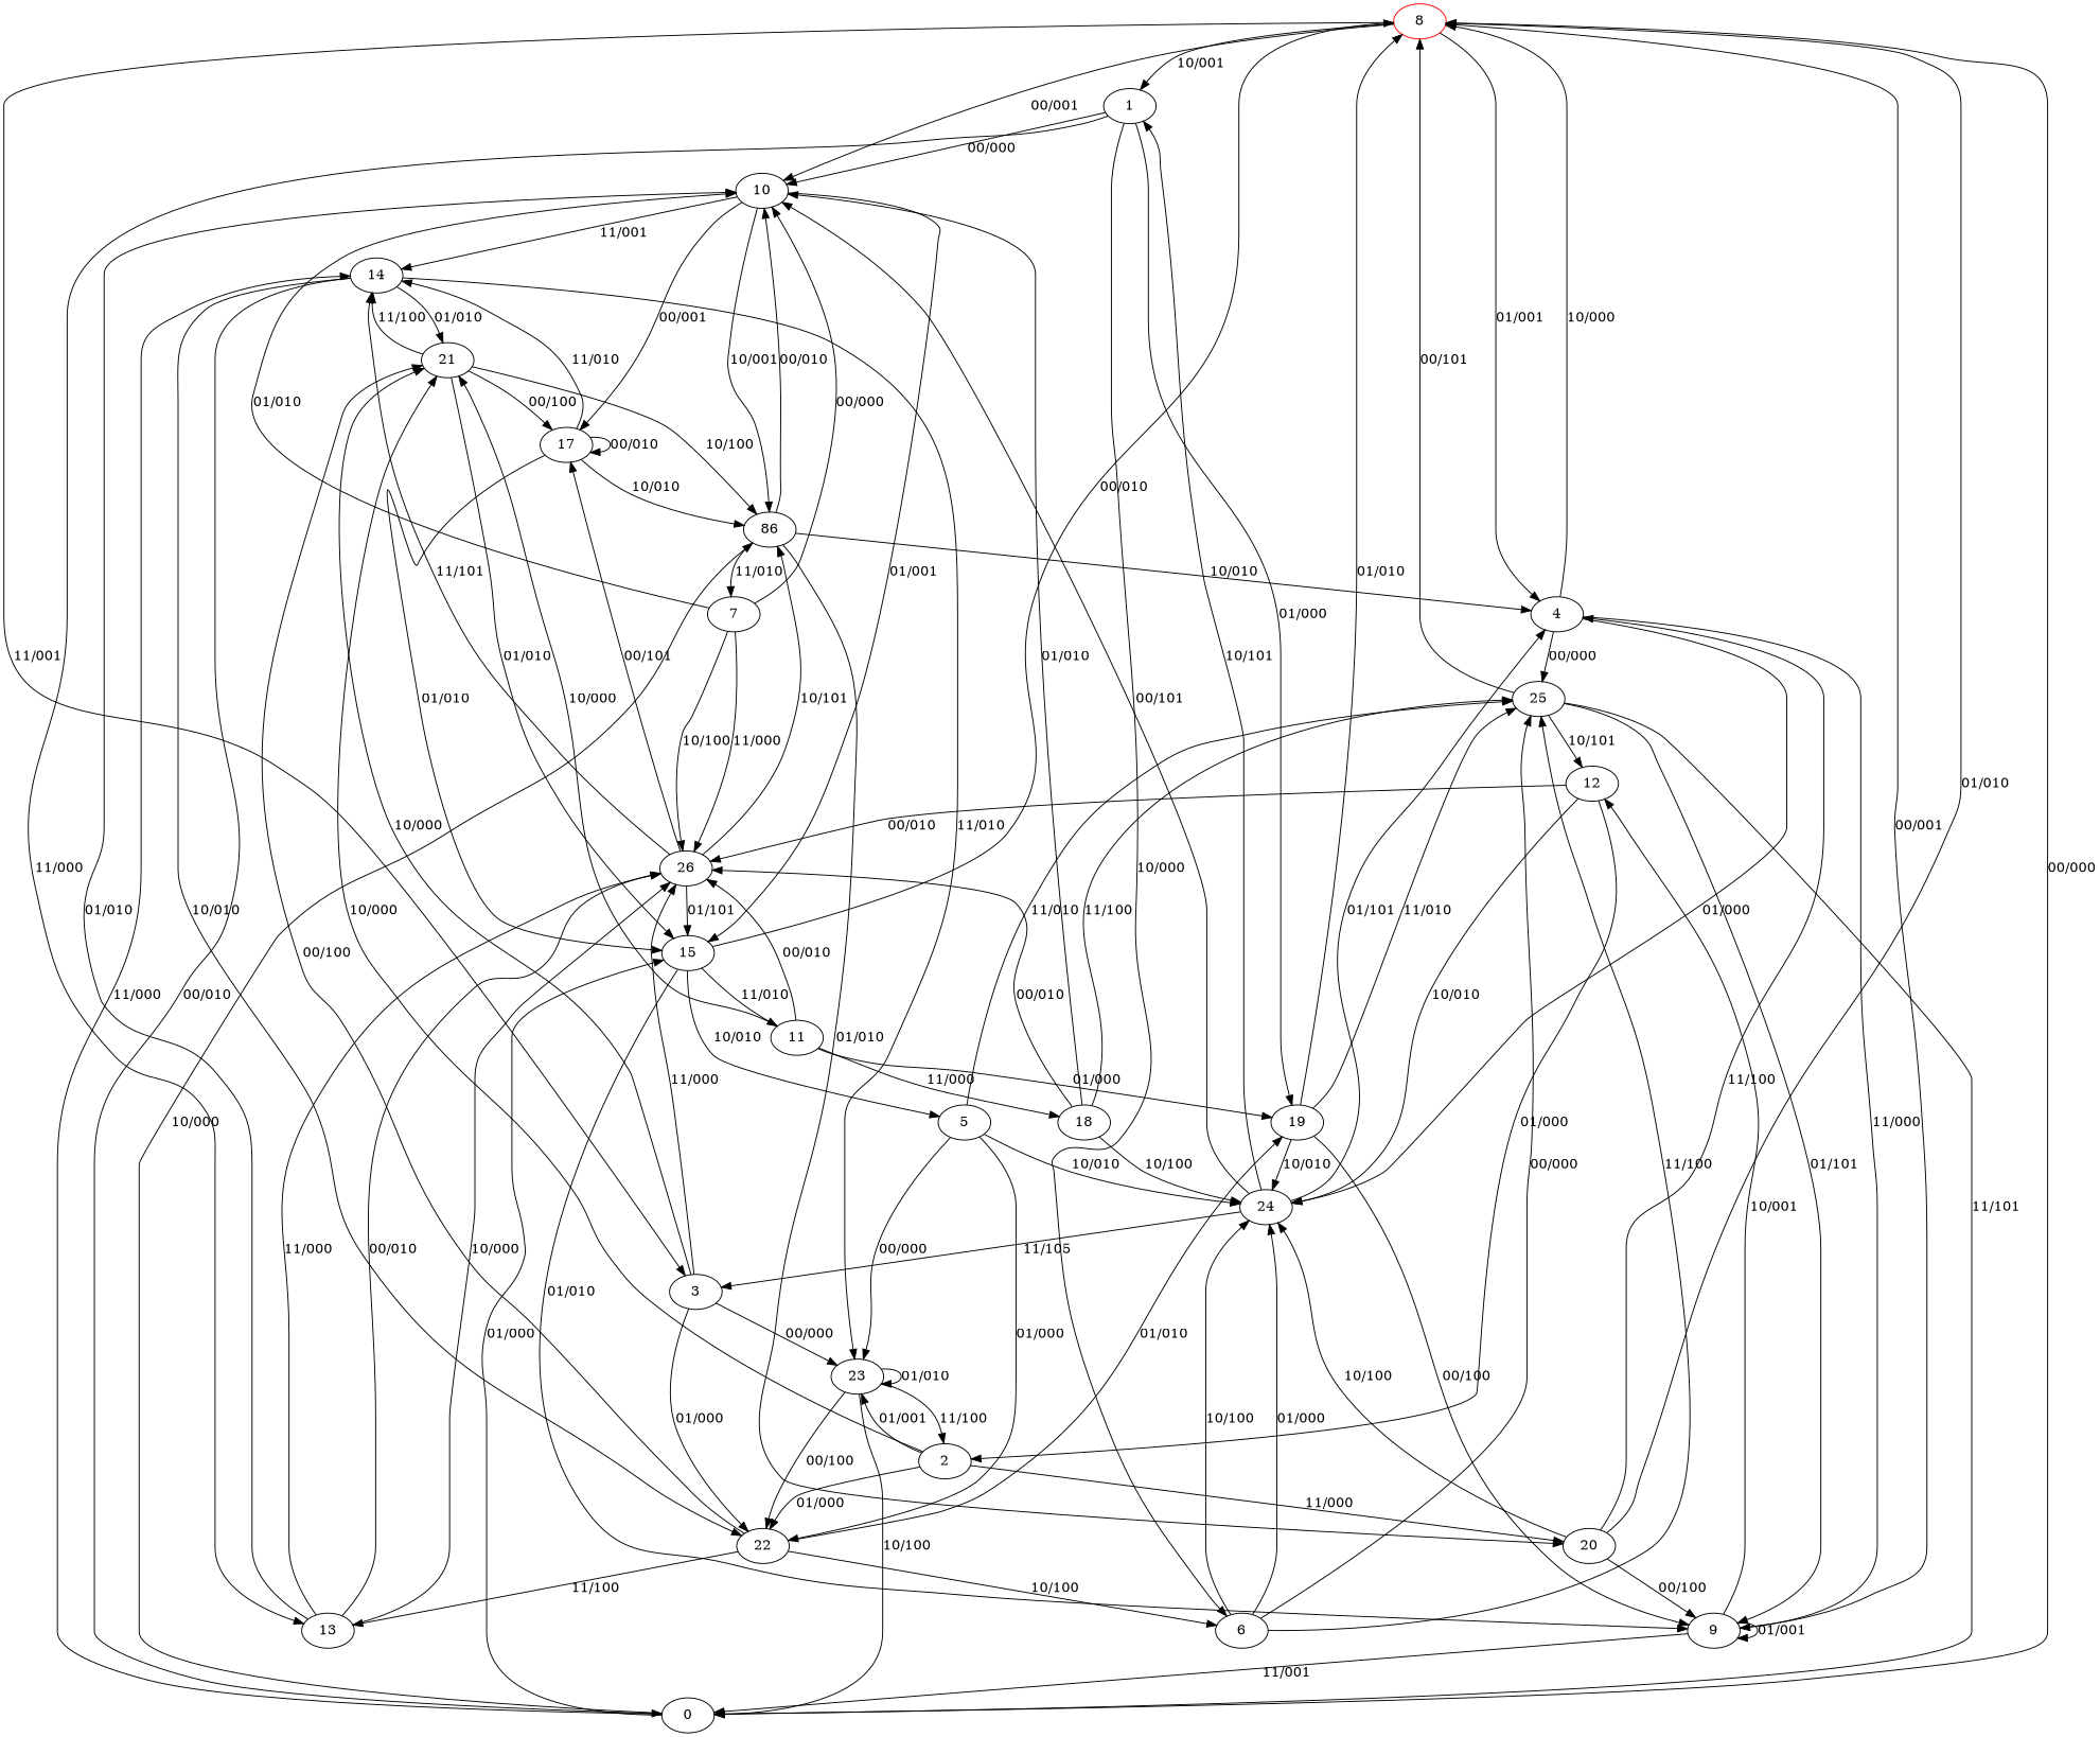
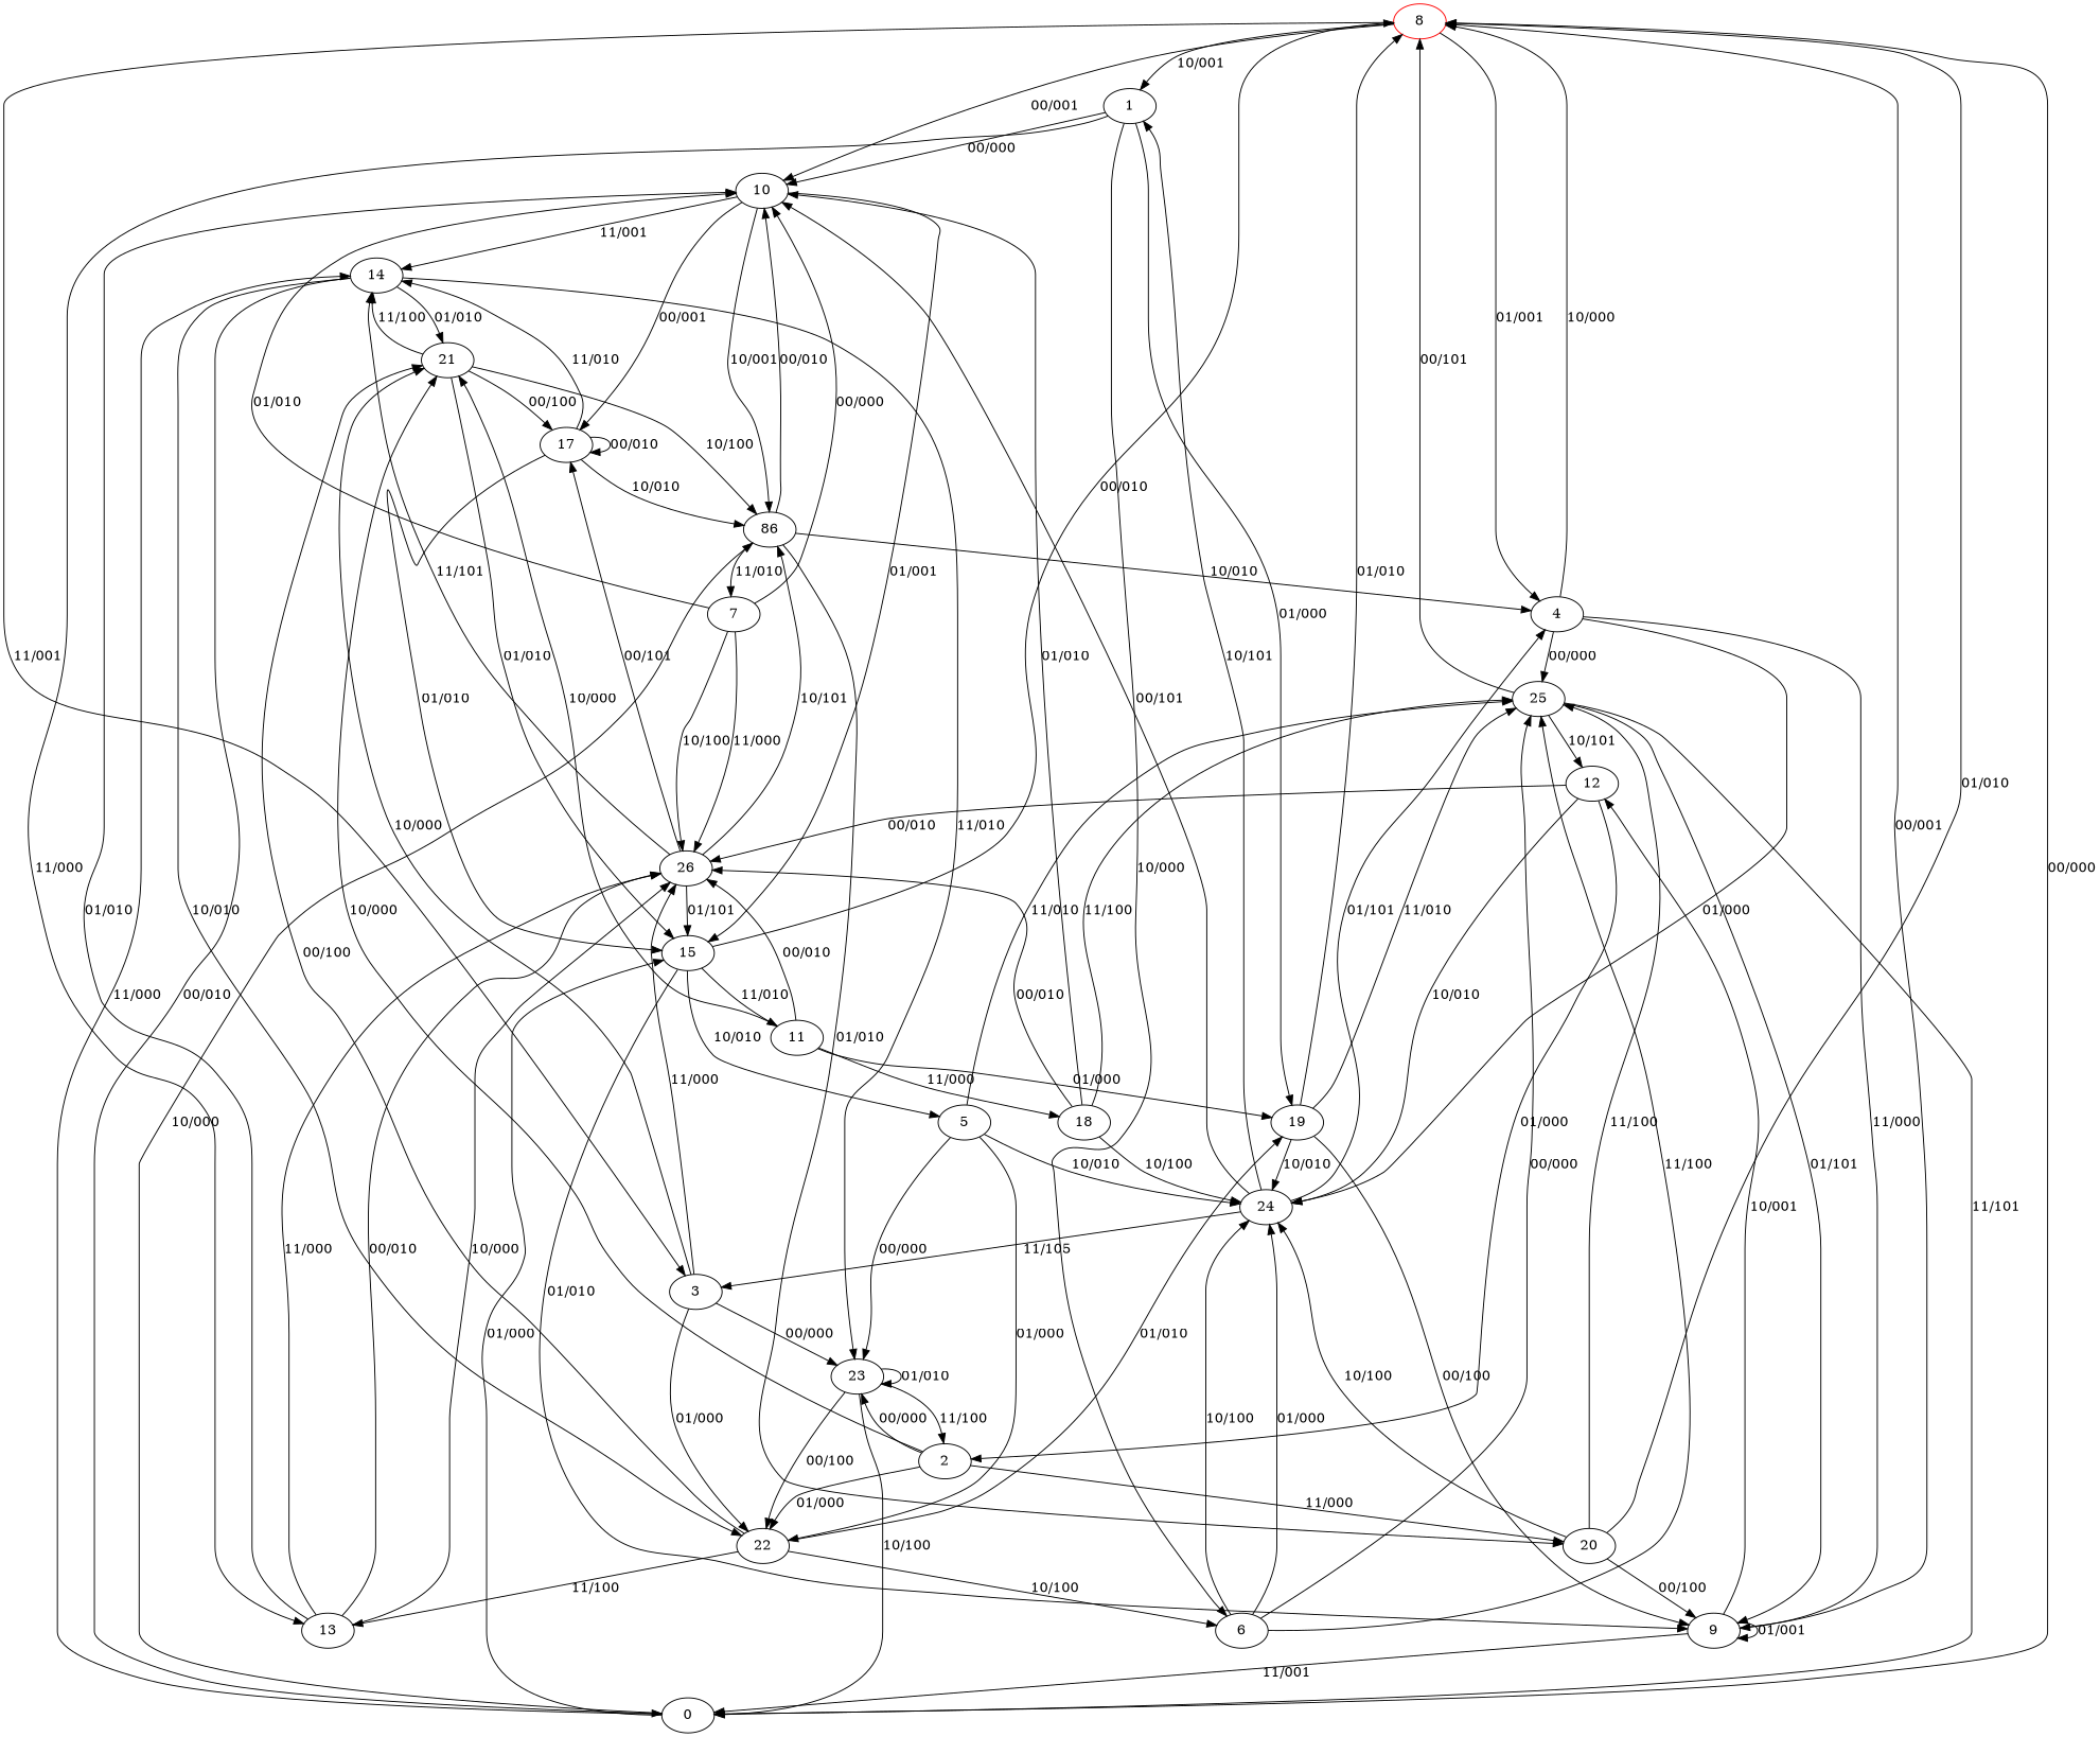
  digraph {
    8 [color=red]
    1
    3
    4
    10
    6
    13
    19
    21
    22
    23
    26
    9
    24
    25
    14
    15
    n18 [label=86]
    17
    0
    5
    11
    20
    7
    2
    12
    18
    8 -> 1 [label="10/001"]
    8 -> 3 [label="11/001"]
    8 -> 4 [label="01/001"]
    8 -> 10 [label="00/001"]
    1 -> 10 [label="00/000"]
    1 -> 6 [label="10/000"]
    1 -> 13 [label="11/000"]
    1 -> 19 [label="01/000"]
    3 -> 21 [label="10/000"]
    3 -> 22 [label="01/000"]
    3 -> 23 [label="00/000"]
    3 -> 26 [label="11/000"]
    4 -> 8 [label="10/000"]
    4 -> 9 [label="11/000"]
    4 -> 24 [label="01/000"]
    4 -> 25 [label="00/000"]
    10 -> 14 [label="11/001"]
    10 -> 15 [label="01/001"]
    10 -> n18 [label="10/001"]
    10 -> 17 [label="00/001"]
    6 -> 24 [label="01/000"]
    6 -> 24 [label="10/100"]
    6 -> 25 [label="00/000"]
    6 -> 25 [label="11/100"]
    13 -> 10 [label="01/010"]
    13 -> 26 [label="00/010"]
    13 -> 26 [label="10/000"]
    13 -> 26 [label="11/000"]
    19 -> 8 [label="01/010"]
    19 -> 9 [label="00/100"]
    19 -> 24 [label="10/010"]
    19 -> 25 [label="11/010"]
    21 -> 14 [label="11/100"]
    21 -> 15 [label="01/010"]
    21 -> n18 [label="10/100"]
    21 -> 17 [label="00/100"]
    22 -> 6 [label="10/100"]
    22 -> 13 [label="11/100"]
    22 -> 19 [label="01/010"]
    22 -> 21 [label="00/100"]
    23 -> 22 [label="00/100"]
    23 -> 23 [label="01/010"]
    23 -> 0 [label="10/100"]
    23 -> 2 [label="11/100"]
    26 -> 14 [label="11/101"]
    26 -> 15 [label="01/101"]
    26 -> n18 [label="10/101"]
    26 -> 17 [label="00/101"]
    9 -> 8 [label="00/001"]
    9 -> 9 [label="01/001"]
    9 -> 0 [label="11/001"]
    9 -> 12 [label="10/001"]
    24 -> 1 [label="10/101"]
    24 -> 3 [label="11/105"]
    24 -> 4 [label="01/101"]
    24 -> 10 [label="00/101"]
    25 -> 8 [label="00/101"]
    25 -> 9 [label="01/101"]
    25 -> 0 [label="11/101"]
    25 -> 12 [label="10/101"]
    14 -> 21 [label="01/010"]
    14 -> 22 [label="10/010"]
    14 -> 23 [label="11/010"]
    14 -> 0 [label="00/010"]
    15 -> 8 [label="00/010"]
    15 -> 9 [label="01/010"]
    15 -> 5 [label="10/010"]
    15 -> 11 [label="11/010"]
    n18 -> 4 [label="10/010"]
    n18 -> 10 [label="00/010"]
    n18 -> 20 [label="01/010"]
    n18 -> 7 [label="11/010"]
    17 -> 14 [label="11/010"]
    17 -> 15 [label="01/010"]
    17 -> n18 [label="10/010"]
    17 -> 17 [label="00/010"]
    0 -> 8 [label="00/000"]
    0 -> 14 [label="11/000"]
    0 -> 15 [label="01/000"]
    0 -> n18 [label="10/000"]
    5 -> 22 [label="01/000"]
    5 -> 23 [label="00/000"]
    5 -> 24 [label="10/010"]
    5 -> 25 [label="11/010"]
    11 -> 19 [label="01/000"]
    11 -> 21 [label="10/000"]
    11 -> 26 [label="00/010"]
    11 -> 18 [label="11/000"]
    20 -> 8 [label="01/010"]
    20 -> 9 [label="00/100"]
    20 -> 24 [label="10/100"]
-   20 -> 4 [label="11/100"]
+   20 -> 25 [label="11/100"]
    7 -> 10 [label="00/000"]
    7 -> 10 [label="01/010"]
    7 -> 26 [label="10/100"]
    7 -> 26 [label="11/000"]
    2 -> 21 [label="10/000"]
    2 -> 22 [label="01/000"]
-   2 -> 23 [label="01/001"]
+   2 -> 23 [label="00/000"]
    2 -> 20 [label="11/000"]
    12 -> 26 [label="00/010"]
    12 -> 24 [label="10/010"]
    12 -> 2 [label="01/000"]
    18 -> 10 [label="01/010"]
    18 -> 26 [label="00/010"]
    18 -> 24 [label="10/100"]
    18 -> 25 [label="11/100"]
  }
